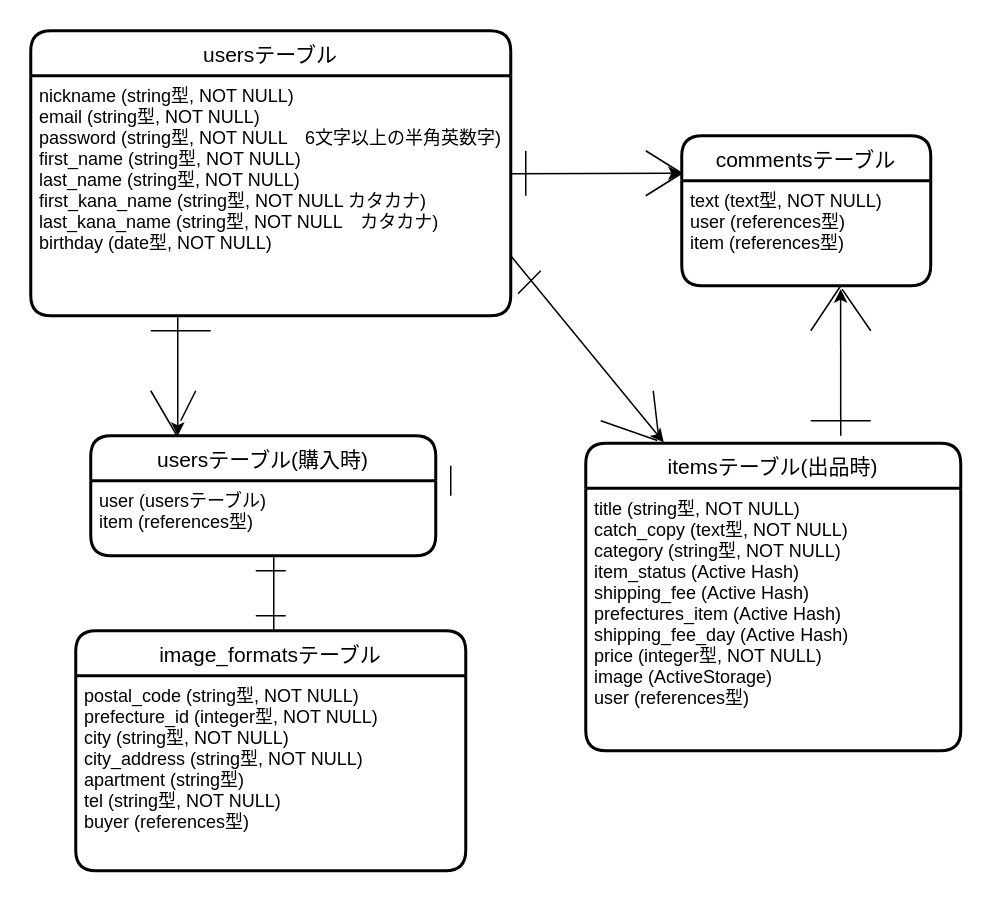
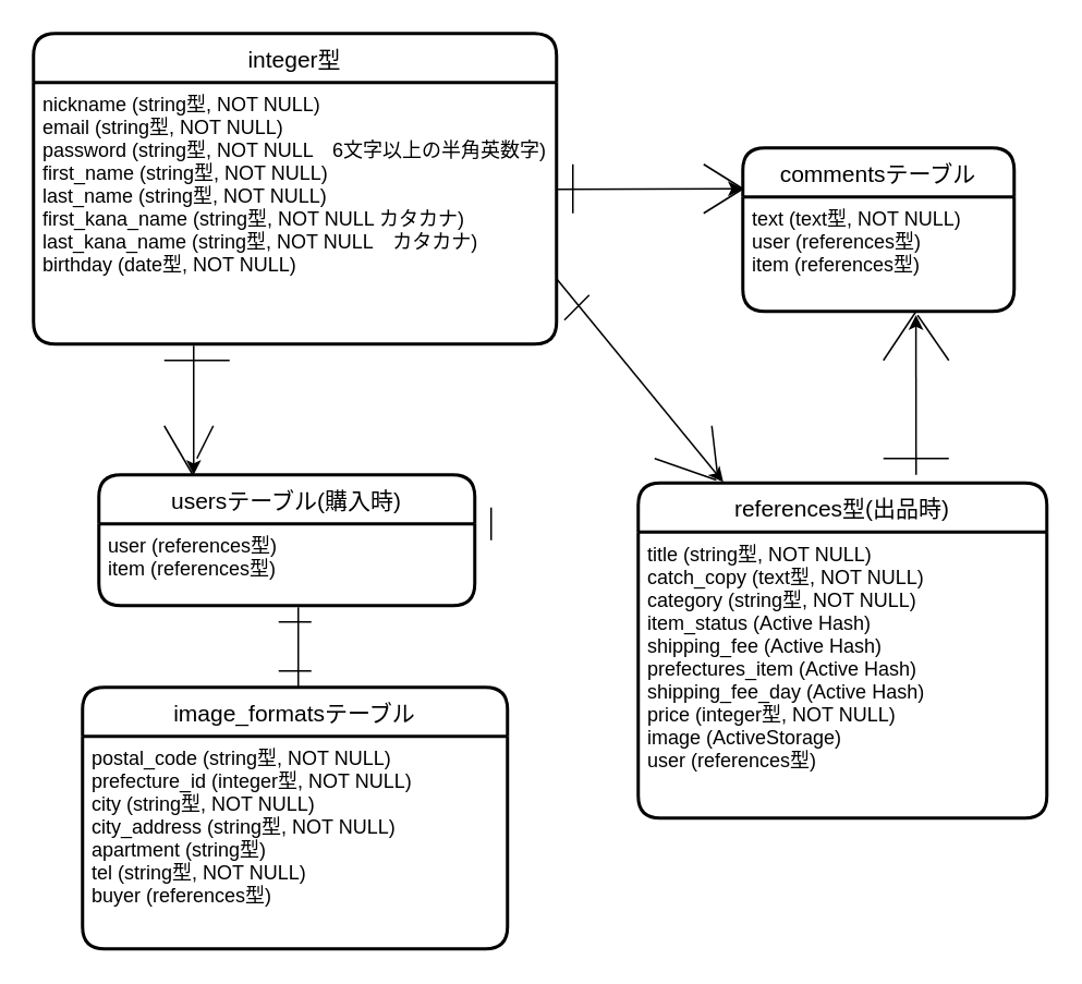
  <mxCell id="0" />
  <mxCell id="1" parent="0" />
- <mxCell id="2" value="usersテーブル" style="swimlane;childLayout=stackLayout;horizontal=1;startSize=30;horizontalStack=0;rounded=1;fontSize=14;fontStyle=0;strokeWidth=2;resizeParent=0;resizeLast=1;shadow=0;dashed=0;align=center;" parent="1" vertex="1"><mxGeometry x="20" y="20" width="320" height="190" as="geometry" /></mxCell>
+ <mxCell id="2" value="integer型" style="swimlane;childLayout=stackLayout;horizontal=1;startSize=30;horizontalStack=0;rounded=1;fontSize=14;fontStyle=0;strokeWidth=2;resizeParent=0;resizeLast=1;shadow=0;dashed=0;align=center;" parent="1" vertex="1"><mxGeometry x="20" y="20" width="320" height="190" as="geometry" /></mxCell>
  <mxCell id="3" value="nickname (string型, NOT NULL)&#10;email (string型, NOT NULL)&#10;password (string型, NOT NULL　6文字以上の半角英数字)&#10;first_name (string型, NOT NULL)&#10;last_name (string型, NOT NULL)&#10;first_kana_name (string型, NOT NULL カタカナ)&#10;last_kana_name (string型, NOT NULL　カタカナ)&#10;birthday (date型, NOT NULL)" style="align=left;strokeColor=none;fillColor=none;spacingLeft=4;fontSize=12;verticalAlign=top;resizable=0;rotatable=0;part=1;" parent="2" vertex="1"><mxGeometry y="30" width="320" height="160" as="geometry" /></mxCell>
  <mxCell id="4" value="usersテーブル(購入時)" style="swimlane;childLayout=stackLayout;horizontal=1;startSize=30;horizontalStack=0;rounded=1;fontSize=14;fontStyle=0;strokeWidth=2;resizeParent=0;resizeLast=1;shadow=0;dashed=0;align=center;" parent="1" vertex="1"><mxGeometry x="60" y="290" width="230" height="80" as="geometry" /></mxCell>
- <mxCell id="5" value="user (usersテーブル)&#10;item (references型)" style="align=left;strokeColor=none;fillColor=none;spacingLeft=4;fontSize=12;verticalAlign=top;resizable=0;rotatable=0;part=1;" parent="4" vertex="1"><mxGeometry y="30" width="230" height="50" as="geometry" /></mxCell>
+ <mxCell id="5" value="user (references型)&#10;item (references型)" style="align=left;strokeColor=none;fillColor=none;spacingLeft=4;fontSize=12;verticalAlign=top;resizable=0;rotatable=0;part=1;" parent="4" vertex="1"><mxGeometry y="30" width="230" height="50" as="geometry" /></mxCell>
  <mxCell id="6" style="edgeStyle=orthogonalEdgeStyle;rounded=0;orthogonalLoop=1;jettySize=auto;html=1;exitX=0.5;exitY=1;exitDx=0;exitDy=0;" parent="4" source="5" target="5" edge="1"><mxGeometry relative="1" as="geometry" /></mxCell>
  <mxCell id="7" style="edgeStyle=orthogonalEdgeStyle;rounded=0;orthogonalLoop=1;jettySize=auto;html=1;" parent="4" edge="1"><mxGeometry relative="1" as="geometry"><mxPoint x="115" y="30" as="targetPoint" /><mxPoint x="115" y="30" as="sourcePoint" /></mxGeometry></mxCell>
- <mxCell id="8" value="itemsテーブル(出品時)" style="swimlane;childLayout=stackLayout;horizontal=1;startSize=30;horizontalStack=0;rounded=1;fontSize=14;fontStyle=0;strokeWidth=2;resizeParent=0;resizeLast=1;shadow=0;dashed=0;align=center;" parent="1" vertex="1"><mxGeometry x="390" y="295" width="250" height="205" as="geometry" /></mxCell>
+ <mxCell id="8" value="references型(出品時)" style="swimlane;childLayout=stackLayout;horizontal=1;startSize=30;horizontalStack=0;rounded=1;fontSize=14;fontStyle=0;strokeWidth=2;resizeParent=0;resizeLast=1;shadow=0;dashed=0;align=center;" parent="1" vertex="1"><mxGeometry x="390" y="295" width="250" height="205" as="geometry" /></mxCell>
  <mxCell id="9" value="title (string型, NOT NULL)&#10;catch_copy (text型, NOT NULL)&#10;category (string型, NOT NULL)&#10;item_status (Active Hash)&#10;shipping_fee (Active Hash)&#10;prefectures_item (Active Hash)&#10;shipping_fee_day (Active Hash)&#10;price (integer型, NOT NULL)&#10;image (ActiveStorage)&#10;user (references型)" style="align=left;strokeColor=none;fillColor=none;spacingLeft=4;fontSize=12;verticalAlign=top;resizable=0;rotatable=0;part=1;" parent="8" vertex="1"><mxGeometry y="30" width="250" height="175" as="geometry" /></mxCell>
  <mxCell id="10" style="edgeStyle=orthogonalEdgeStyle;rounded=0;orthogonalLoop=1;jettySize=auto;html=1;exitX=0.5;exitY=1;exitDx=0;exitDy=0;" parent="8" source="9" target="9" edge="1"><mxGeometry relative="1" as="geometry" /></mxCell>
  <mxCell id="11" value="commentsテーブル" style="swimlane;childLayout=stackLayout;horizontal=1;startSize=30;horizontalStack=0;rounded=1;fontSize=14;fontStyle=0;strokeWidth=2;resizeParent=0;resizeLast=1;shadow=0;dashed=0;align=center;" parent="1" vertex="1"><mxGeometry x="454" y="90" width="166" height="100" as="geometry" /></mxCell>
  <mxCell id="12" value="text (text型, NOT NULL)&#10;user (references型)&#10;item (references型)" style="align=left;strokeColor=none;fillColor=none;spacingLeft=4;fontSize=12;verticalAlign=top;resizable=0;rotatable=0;part=1;" parent="11" vertex="1"><mxGeometry y="30" width="166" height="70" as="geometry" /></mxCell>
  <mxCell id="13" value="" style="endArrow=classic;html=1;entryX=0.208;entryY=-0.003;entryDx=0;entryDy=0;entryPerimeter=0;exitX=1;exitY=0.75;exitDx=0;exitDy=0;" parent="1" source="3" target="8" edge="1"><mxGeometry width="50" height="50" relative="1" as="geometry"><mxPoint x="450" y="103" as="sourcePoint" /><mxPoint x="340" y="200" as="targetPoint" /></mxGeometry></mxCell>
  <mxCell id="14" value="" style="endArrow=none;html=1;exitX=0.25;exitY=0;exitDx=0;exitDy=0;" parent="1" source="4" edge="1"><mxGeometry width="50" height="50" relative="1" as="geometry"><mxPoint x="120" y="280" as="sourcePoint" /><mxPoint x="100" y="260" as="targetPoint" /></mxGeometry></mxCell>
  <mxCell id="15" value="" style="endArrow=none;html=1;" parent="1" edge="1"><mxGeometry width="50" height="50" relative="1" as="geometry"><mxPoint x="130" y="260" as="sourcePoint" /><mxPoint x="120" y="280" as="targetPoint" /></mxGeometry></mxCell>
  <mxCell id="16" value="" style="endArrow=none;html=1;" parent="1" edge="1"><mxGeometry width="50" height="50" relative="1" as="geometry"><mxPoint x="100" y="220" as="sourcePoint" /><mxPoint x="140" y="220" as="targetPoint" /></mxGeometry></mxCell>
  <mxCell id="17" value="" style="endArrow=classic;html=1;" parent="1" edge="1"><mxGeometry width="50" height="50" relative="1" as="geometry"><mxPoint x="118" y="211" as="sourcePoint" /><mxPoint x="118" y="290" as="targetPoint" /></mxGeometry></mxCell>
  <mxCell id="18" value="" style="endArrow=classic;html=1;entryX=0;entryY=0.25;entryDx=0;entryDy=0;exitX=0.999;exitY=0.408;exitDx=0;exitDy=0;exitPerimeter=0;" parent="1" source="3" target="11" edge="1"><mxGeometry width="50" height="50" relative="1" as="geometry"><mxPoint x="290" y="250" as="sourcePoint" /><mxPoint x="340" y="200" as="targetPoint" /></mxGeometry></mxCell>
  <mxCell id="19" value="" style="endArrow=none;html=1;entryX=0.195;entryY=-0.014;entryDx=0;entryDy=0;entryPerimeter=0;" parent="1" target="8" edge="1"><mxGeometry width="50" height="50" relative="1" as="geometry"><mxPoint x="435" y="260" as="sourcePoint" /><mxPoint x="330" y="420" as="targetPoint" /></mxGeometry></mxCell>
  <mxCell id="20" value="" style="endArrow=none;html=1;entryX=0.191;entryY=-0.009;entryDx=0;entryDy=0;entryPerimeter=0;" parent="1" target="8" edge="1"><mxGeometry width="50" height="50" relative="1" as="geometry"><mxPoint x="400" y="280" as="sourcePoint" /><mxPoint x="340" y="430" as="targetPoint" /></mxGeometry></mxCell>
  <mxCell id="21" value="" style="endArrow=none;html=1;entryX=0.644;entryY=1.033;entryDx=0;entryDy=0;entryPerimeter=0;" parent="1" target="12" edge="1"><mxGeometry width="50" height="50" relative="1" as="geometry"><mxPoint x="580" y="220" as="sourcePoint" /><mxPoint x="350" y="440" as="targetPoint" /></mxGeometry></mxCell>
  <mxCell id="22" value="" style="endArrow=none;html=1;" parent="1" edge="1"><mxGeometry width="50" height="50" relative="1" as="geometry"><mxPoint x="580" y="280" as="sourcePoint" /><mxPoint x="540" y="280" as="targetPoint" /></mxGeometry></mxCell>
  <mxCell id="23" value="" style="endArrow=none;html=1;entryX=0;entryY=0.25;entryDx=0;entryDy=0;" parent="1" target="11" edge="1"><mxGeometry width="50" height="50" relative="1" as="geometry"><mxPoint x="430" y="100" as="sourcePoint" /><mxPoint x="370" y="460" as="targetPoint" /></mxGeometry></mxCell>
  <mxCell id="24" value="" style="endArrow=none;html=1;entryX=0;entryY=0.25;entryDx=0;entryDy=0;" parent="1" target="11" edge="1"><mxGeometry width="50" height="50" relative="1" as="geometry"><mxPoint x="430" y="130" as="sourcePoint" /><mxPoint x="380" y="470" as="targetPoint" /></mxGeometry></mxCell>
  <mxCell id="25" value="" style="endArrow=none;html=1;" parent="1" edge="1"><mxGeometry width="50" height="50" relative="1" as="geometry"><mxPoint x="350" y="130" as="sourcePoint" /><mxPoint x="350" y="100" as="targetPoint" /></mxGeometry></mxCell>
  <mxCell id="26" value="" style="endArrow=none;html=1;exitX=1.015;exitY=0.908;exitDx=0;exitDy=0;exitPerimeter=0;" parent="1" source="3" edge="1"><mxGeometry width="50" height="50" relative="1" as="geometry"><mxPoint x="400" y="520" as="sourcePoint" /><mxPoint x="360" y="180" as="targetPoint" /></mxGeometry></mxCell>
  <mxCell id="27" value="" style="endArrow=none;html=1;" parent="1" edge="1"><mxGeometry width="50" height="50" relative="1" as="geometry"><mxPoint x="560" y="190" as="sourcePoint" /><mxPoint x="540" y="220" as="targetPoint" /></mxGeometry></mxCell>
  <mxCell id="28" value="" style="endArrow=classic;html=1;entryX=0.638;entryY=1.033;entryDx=0;entryDy=0;entryPerimeter=0;" parent="1" target="12" edge="1"><mxGeometry width="50" height="50" relative="1" as="geometry"><mxPoint x="560" y="290" as="sourcePoint" /><mxPoint x="340" y="200" as="targetPoint" /></mxGeometry></mxCell>
  <mxCell id="29" value="image_formatsテーブル" style="swimlane;childLayout=stackLayout;horizontal=1;startSize=30;horizontalStack=0;rounded=1;fontSize=14;fontStyle=0;strokeWidth=2;resizeParent=0;resizeLast=1;shadow=0;dashed=0;align=center;" parent="1" vertex="1"><mxGeometry x="50" y="420" width="260" height="160" as="geometry" /></mxCell>
  <mxCell id="30" value="postal_code (string型, NOT NULL)&#10;prefecture_id (integer型, NOT NULL)&#10;city (string型, NOT NULL)&#10;city_address (string型, NOT NULL)&#10;apartment (string型)&#10;tel (string型, NOT NULL)&#10;buyer (references型)" style="align=left;strokeColor=none;fillColor=none;spacingLeft=4;fontSize=12;verticalAlign=top;resizable=0;rotatable=0;part=1;" parent="29" vertex="1"><mxGeometry y="30" width="260" height="130" as="geometry" /></mxCell>
  <mxCell id="31" style="edgeStyle=orthogonalEdgeStyle;rounded=0;orthogonalLoop=1;jettySize=auto;html=1;exitX=0.5;exitY=1;exitDx=0;exitDy=0;" parent="29" source="30" target="30" edge="1"><mxGeometry relative="1" as="geometry" /></mxCell>
  <mxCell id="32" style="edgeStyle=orthogonalEdgeStyle;rounded=0;orthogonalLoop=1;jettySize=auto;html=1;" parent="29" edge="1"><mxGeometry relative="1" as="geometry"><mxPoint x="115" y="30" as="targetPoint" /><mxPoint x="115" y="30" as="sourcePoint" /></mxGeometry></mxCell>
  <mxCell id="33" value="" style="endArrow=none;html=1;" parent="1" edge="1"><mxGeometry width="50" height="50" relative="1" as="geometry"><mxPoint x="300" y="330" as="sourcePoint" /><mxPoint x="300" y="310" as="targetPoint" /></mxGeometry></mxCell>
  <mxCell id="34" value="" style="endArrow=none;html=1;" parent="1" edge="1"><mxGeometry width="50" height="50" relative="1" as="geometry"><mxPoint x="182" y="420" as="sourcePoint" /><mxPoint x="182" y="371" as="targetPoint" /></mxGeometry></mxCell>
  <mxCell id="35" value="" style="endArrow=none;html=1;" parent="1" edge="1"><mxGeometry width="50" height="50" relative="1" as="geometry"><mxPoint x="170" y="380" as="sourcePoint" /><mxPoint x="190" y="380" as="targetPoint" /></mxGeometry></mxCell>
  <mxCell id="36" value="" style="endArrow=none;html=1;" parent="1" edge="1"><mxGeometry width="50" height="50" relative="1" as="geometry"><mxPoint x="170" y="410" as="sourcePoint" /><mxPoint x="190" y="410" as="targetPoint" /></mxGeometry></mxCell>
